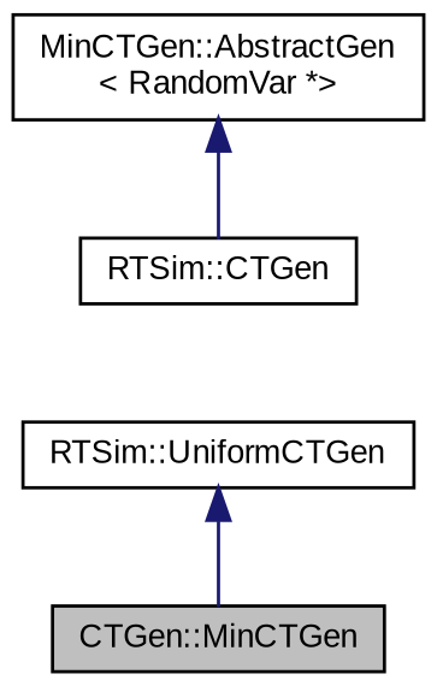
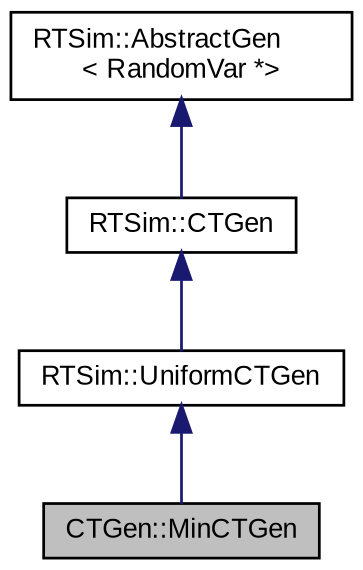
  digraph {
    fontname="Liberation Sans"
    node [color=black fillcolor=white fontname="Liberation Sans" fontsize=10 shape=record style=filled]
    edge [color=midnightblue dir=back fontname="Liberation Sans" fontsize=10 labelfontname=Helvetica labelfontsize=10 style=solid]
    n1 [fillcolor=grey75 fontcolor=black height=0.2 label="CTGen::MinCTGen" width=0.4]
    n2 [height=0.2 label="RTSim::UniformCTGen" width=0.4]
    n3 [height=0.2 label="RTSim::CTGen" width=0.4]
-   n4 [height=0.2 label="MinCTGen::AbstractGen\l\< RandomVar *\>" width=0.4]
+   n4 [height=0.2 label="RTSim::AbstractGen\l\< RandomVar *\>" width=0.4]
    n2 -> n1
+   n3 -> n2
    n4 -> n3
  }
